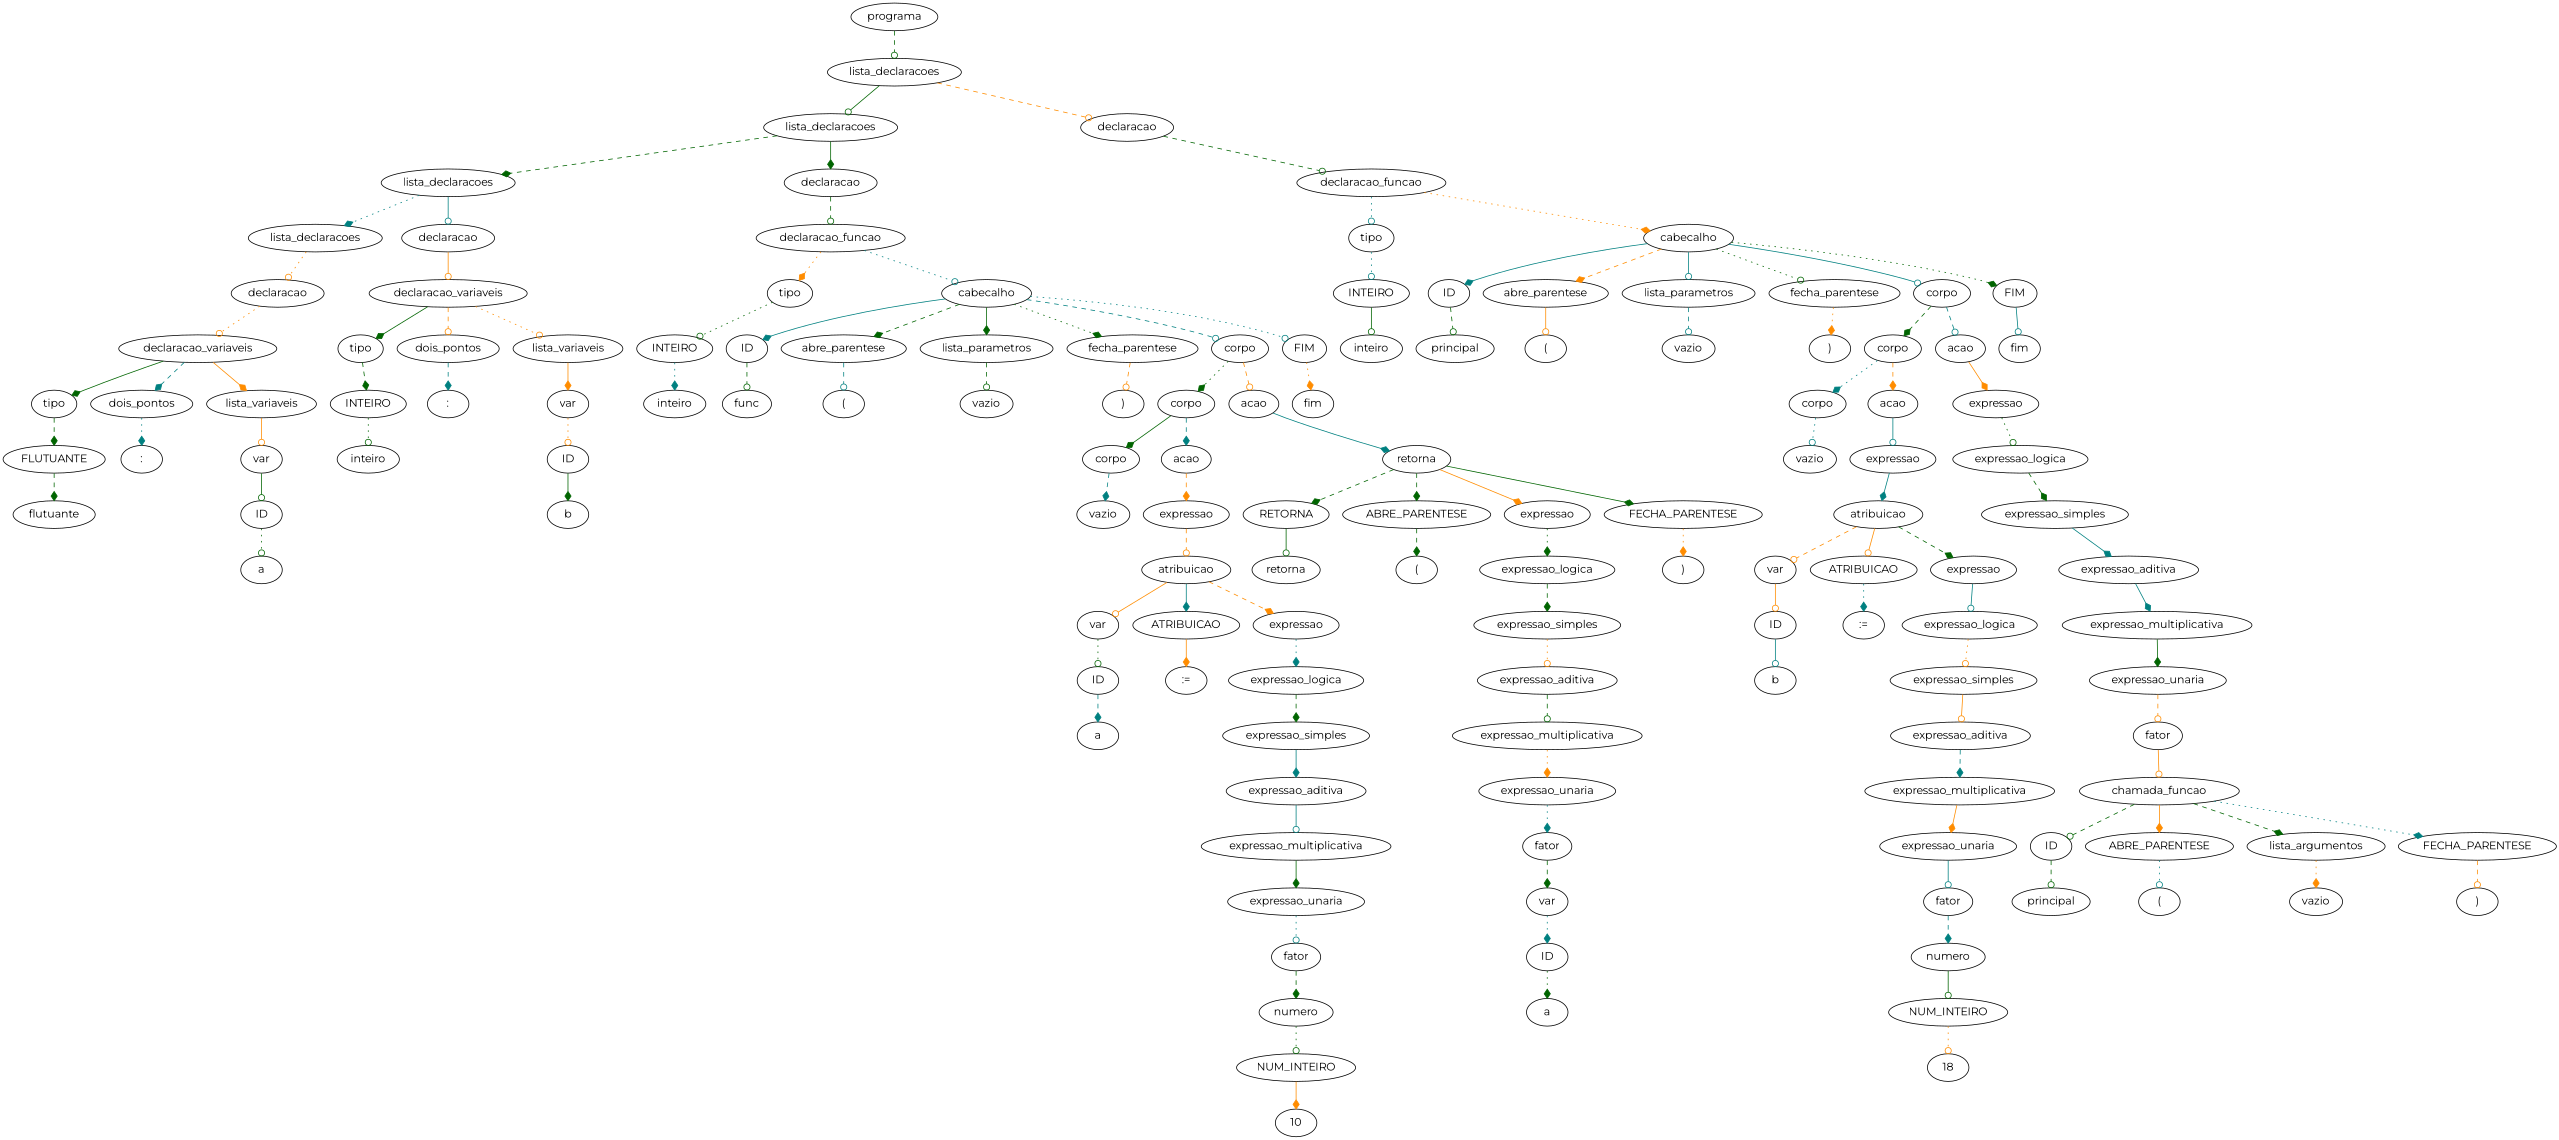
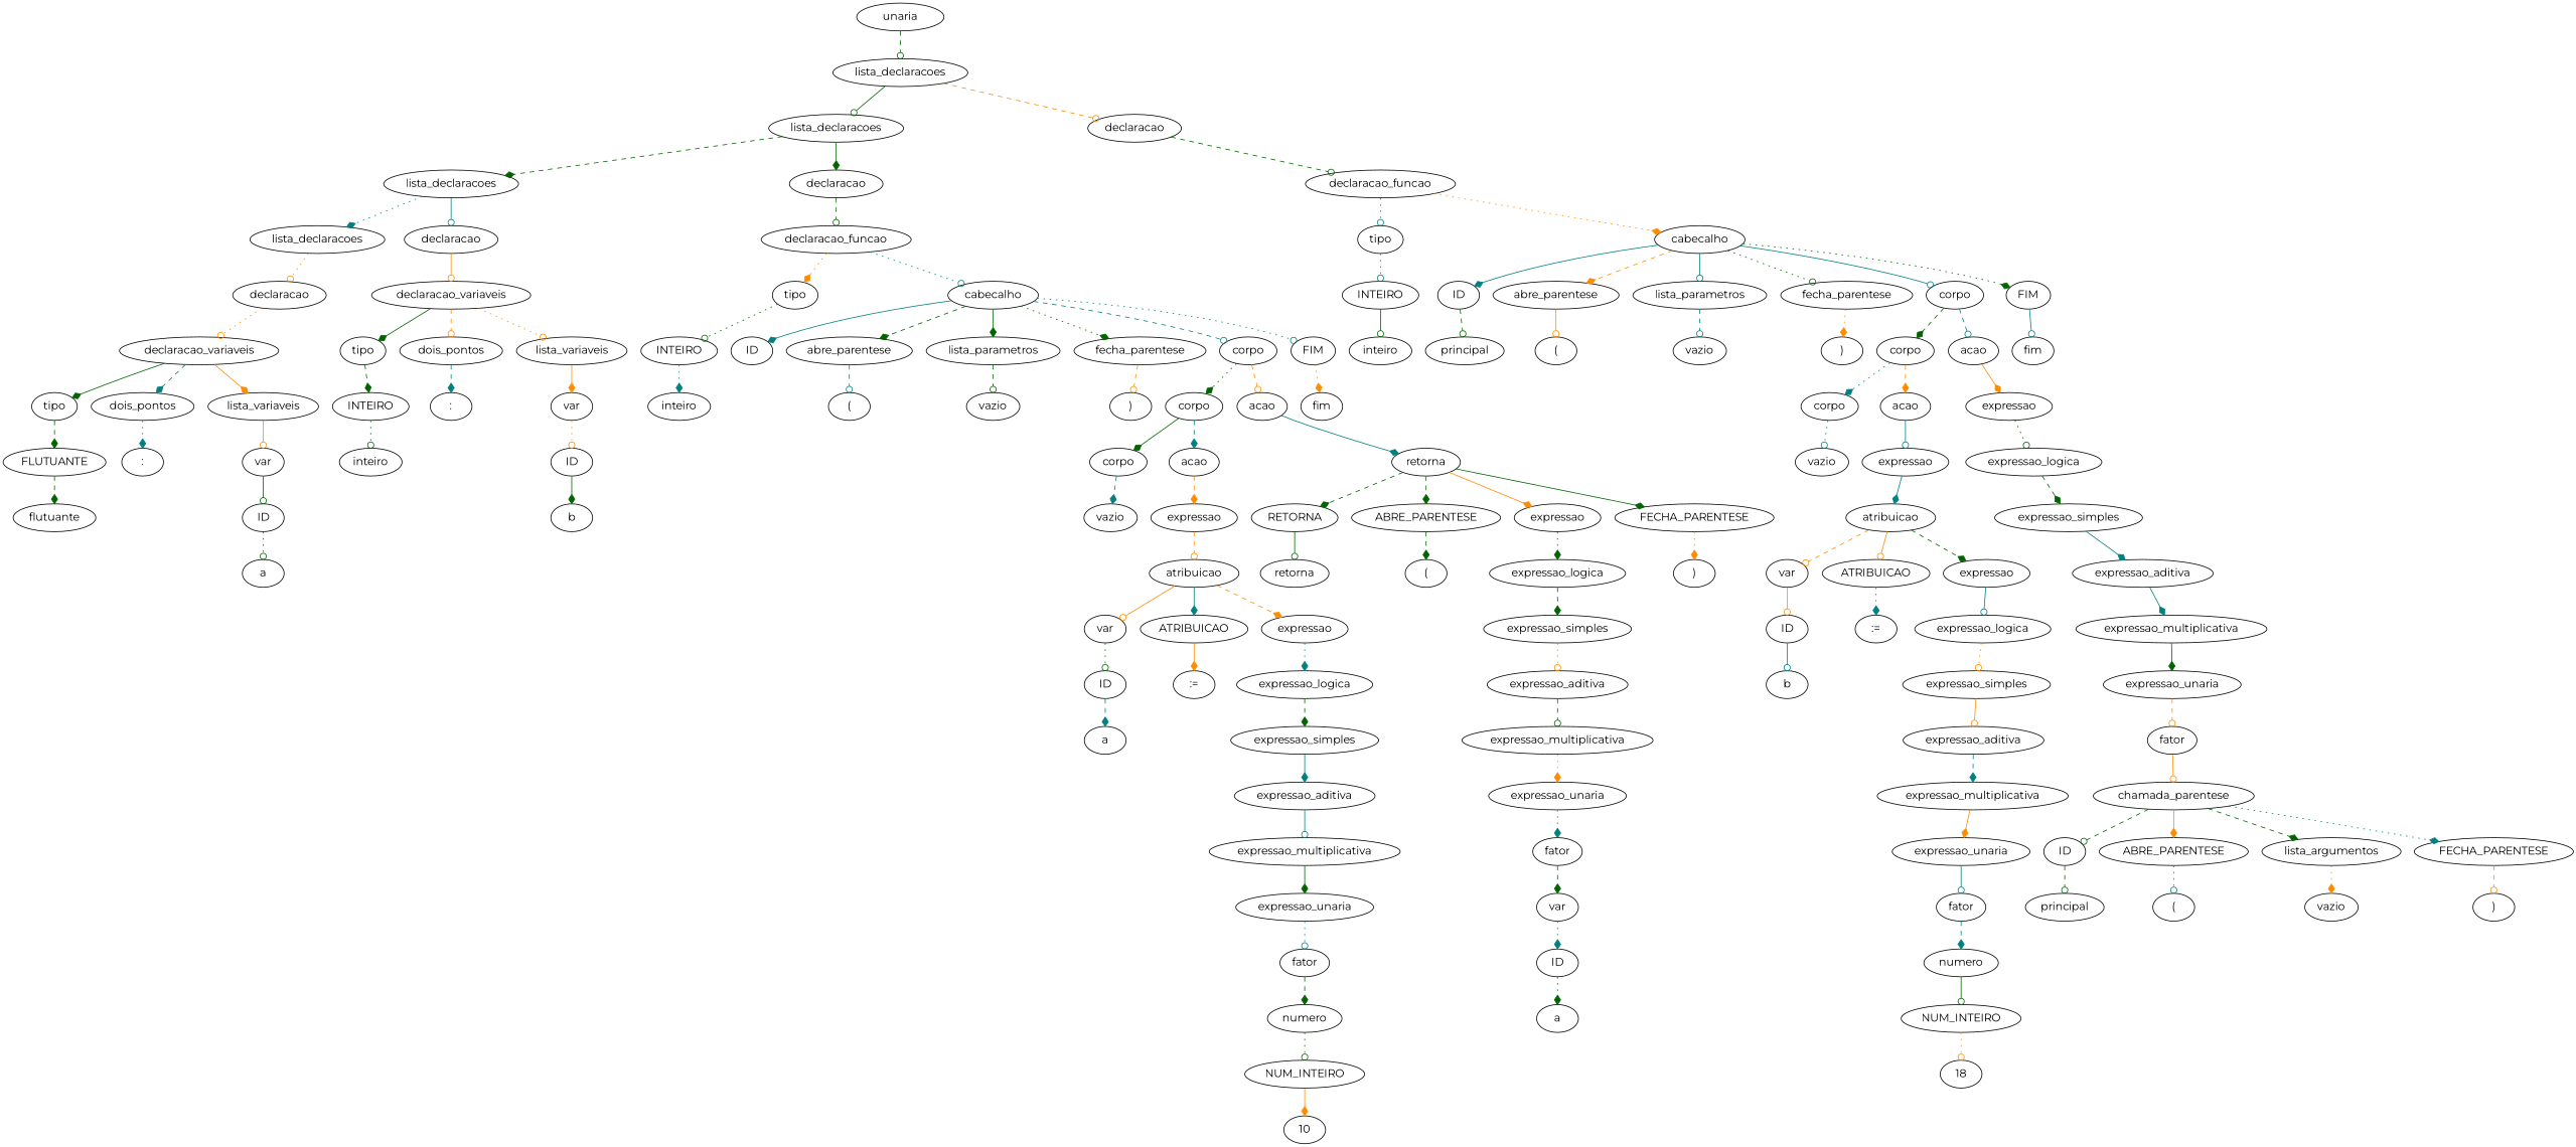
  digraph {
    fontname=Montserrat
    node [fontname=Montserrat]
    edge [arrowhead=diamond color=darkgreen fontname=Montserrat style=dashed]
-   n1 [label=programa]
+   n1 [label=unaria]
    n2 [label=lista_declaracoes]
    n3 [label=lista_declaracoes]
    n4 [label=declaracao]
    n5 [label=lista_declaracoes]
    n6 [label=declaracao]
    n7 [label=declaracao_funcao]
    n8 [label=lista_declaracoes]
    n9 [label=declaracao]
    n10 [label=declaracao_funcao]
    n11 [label=declaracao]
    n12 [label=declaracao_variaveis]
    n13 [label=declaracao_variaveis]
    n14 [label=tipo]
    n15 [label=dois_pontos]
    n16 [label=lista_variaveis]
    n17 [label=FLUTUANTE]
    n18 [label=":"]
    n19 [label=var]
    n20 [label=flutuante]
    n21 [label=ID]
    n22 [label=a]
    n23 [label=tipo]
    n24 [label=dois_pontos]
    n25 [label=lista_variaveis]
    n26 [label=INTEIRO]
    n27 [label=":"]
    n28 [label=var]
    n29 [label=inteiro]
    n30 [label=ID]
    n31 [label=b]
    n32 [label=tipo]
    n33 [label=cabecalho]
    n34 [label=INTEIRO]
    n35 [label=ID]
    n36 [label=abre_parentese]
    n37 [label=lista_parametros]
    n38 [label=fecha_parentese]
    n39 [label=corpo]
    n40 [label=FIM]
    n41 [label=inteiro]
-   n42 [label=func]
    n43 [label="("]
    n44 [label=vazio]
    n45 [label=")"]
    n46 [label=corpo]
    n47 [label=acao]
    n48 [label=fim]
    n49 [label=corpo]
    n50 [label=acao]
    n51 [label=retorna]
    n52 [label=vazio]
    n53 [label=expressao]
    n54 [label=atribuicao]
    n55 [label=var]
    n56 [label=ATRIBUICAO]
    n57 [label=expressao]
    n58 [label=ID]
    n59 [label=":="]
    n60 [label=expressao_logica]
    n61 [label=a]
    n62 [label=expressao_simples]
    n63 [label=expressao_aditiva]
    n64 [label=expressao_multiplicativa]
    n65 [label=expressao_unaria]
    n66 [label=fator]
    n67 [label=numero]
    n68 [label=NUM_INTEIRO]
    n69 [label=10]
    n70 [label=RETORNA]
    n71 [label=ABRE_PARENTESE]
    n72 [label=expressao]
    n73 [label=FECHA_PARENTESE]
    n74 [label=retorna]
    n75 [label="("]
    n76 [label=expressao_logica]
    n77 [label=")"]
    n78 [label=expressao_simples]
    n79 [label=expressao_aditiva]
    n80 [label=expressao_multiplicativa]
    n81 [label=expressao_unaria]
    n82 [label=fator]
    n83 [label=var]
    n84 [label=ID]
    n85 [label=a]
    n86 [label=tipo]
    n87 [label=cabecalho]
    n88 [label=INTEIRO]
    n89 [label=ID]
    n90 [label=abre_parentese]
    n91 [label=lista_parametros]
    n92 [label=fecha_parentese]
    n93 [label=corpo]
    n94 [label=FIM]
    n95 [label=inteiro]
    n96 [label=principal]
    n97 [label="("]
    n98 [label=vazio]
    n99 [label=")"]
    n100 [label=corpo]
    n101 [label=acao]
    n102 [label=fim]
    n103 [label=corpo]
    n104 [label=acao]
    n105 [label=expressao]
    n106 [label=vazio]
    n107 [label=expressao]
    n108 [label=atribuicao]
    n109 [label=var]
    n110 [label=ATRIBUICAO]
    n111 [label=expressao]
    n112 [label=ID]
    n113 [label=":="]
    n114 [label=expressao_logica]
    n115 [label=b]
    n116 [label=expressao_simples]
    n117 [label=expressao_aditiva]
    n118 [label=expressao_multiplicativa]
    n119 [label=expressao_unaria]
    n120 [label=fator]
    n121 [label=numero]
    n122 [label=NUM_INTEIRO]
    n123 [label=18]
    n124 [label=expressao_logica]
    n125 [label=expressao_simples]
    n126 [label=expressao_aditiva]
    n127 [label=expressao_multiplicativa]
    n128 [label=expressao_unaria]
    n129 [label=fator]
-   n130 [label=chamada_funcao]
+   n130 [label=chamada_parentese]
    n131 [label=ID]
    n132 [label=ABRE_PARENTESE]
    n133 [label=lista_argumentos]
    n134 [label=FECHA_PARENTESE]
    n135 [label=principal]
    n136 [label="("]
    n137 [label=vazio]
    n138 [label=")"]
    n1 -> n2 [arrowhead=odot]
    n2 -> n3 [arrowhead=odot style=solid]
    n2 -> n4 [arrowhead=odot color=darkorange]
    n3 -> n5
    n3 -> n6 [style=solid]
    n4 -> n7 [arrowhead=odot]
    n5 -> n8 [color=teal style=dotted]
    n5 -> n9 [arrowhead=odot color=teal style=solid]
    n6 -> n10 [arrowhead=odot]
    n7 -> n86 [arrowhead=odot color=teal style=dotted]
    n7 -> n87 [color=darkorange style=dotted]
    n8 -> n11 [arrowhead=odot color=darkorange style=dotted]
    n9 -> n12 [arrowhead=odot color=darkorange style=solid]
    n10 -> n32 [color=darkorange style=dotted]
    n10 -> n33 [arrowhead=odot color=teal style=dotted]
    n11 -> n13 [arrowhead=odot color=darkorange style=dotted]
    n12 -> n23 [style=solid]
    n12 -> n24 [arrowhead=odot color=darkorange]
    n12 -> n25 [arrowhead=odot color=darkorange style=dotted]
    n13 -> n14 [style=solid]
    n13 -> n15 [color=teal]
    n13 -> n16 [color=darkorange style=solid]
    n14 -> n17
    n15 -> n18 [color=teal style=dotted]
    n16 -> n19 [arrowhead=odot color=darkorange style=solid]
    n17 -> n20
    n19 -> n21 [arrowhead=odot style=solid]
    n21 -> n22 [arrowhead=odot style=dotted]
    n23 -> n26
    n24 -> n27 [color=teal]
    n25 -> n28 [color=darkorange style=solid]
    n26 -> n29 [arrowhead=odot style=dotted]
    n28 -> n30 [arrowhead=odot color=darkorange style=dotted]
    n30 -> n31 [style=solid]
    n32 -> n34 [arrowhead=odot style=dotted]
    n33 -> n35 [color=teal style=solid]
    n33 -> n36
    n33 -> n37 [style=solid]
    n33 -> n38 [style=dotted]
    n33 -> n39 [arrowhead=odot color=teal]
    n33 -> n40 [arrowhead=odot color=teal style=dotted]
    n34 -> n41 [color=teal style=dotted]
-   n35 -> n42 [arrowhead=odot]
    n36 -> n43 [arrowhead=odot color=teal]
    n37 -> n44 [arrowhead=odot]
    n38 -> n45 [arrowhead=odot color=darkorange]
    n39 -> n46 [style=dotted]
    n39 -> n47 [arrowhead=odot color=darkorange]
    n40 -> n48 [color=darkorange style=dotted]
    n46 -> n49 [style=solid]
    n46 -> n50 [color=teal]
    n47 -> n51 [color=teal style=solid]
    n49 -> n52 [color=teal]
    n50 -> n53 [color=darkorange]
    n51 -> n70
    n51 -> n71
    n51 -> n72 [color=darkorange style=solid]
    n51 -> n73 [style=solid]
    n53 -> n54 [arrowhead=odot color=darkorange]
    n54 -> n55 [arrowhead=odot color=darkorange style=solid]
    n54 -> n56 [color=teal style=solid]
    n54 -> n57 [color=darkorange]
    n55 -> n58 [arrowhead=odot style=dotted]
    n56 -> n59 [color=darkorange style=solid]
    n57 -> n60 [color=teal style=dotted]
    n58 -> n61 [color=teal]
    n60 -> n62
    n62 -> n63 [color=teal style=solid]
    n63 -> n64 [arrowhead=odot color=teal style=solid]
    n64 -> n65 [style=solid]
    n65 -> n66 [arrowhead=odot color=teal style=dotted]
    n66 -> n67
    n67 -> n68 [arrowhead=odot style=dotted]
    n68 -> n69 [color=darkorange style=solid]
    n70 -> n74 [arrowhead=odot style=solid]
    n71 -> n75
    n72 -> n76 [style=dotted]
    n73 -> n77 [color=darkorange style=dotted]
    n76 -> n78
    n78 -> n79 [arrowhead=odot color=darkorange style=dotted]
    n79 -> n80 [arrowhead=odot]
    n80 -> n81 [color=darkorange style=dotted]
    n81 -> n82 [color=teal style=dotted]
    n82 -> n83
    n83 -> n84 [color=teal style=dotted]
    n84 -> n85 [style=dotted]
    n86 -> n88 [arrowhead=odot color=teal style=dotted]
    n87 -> n89 [color=teal style=solid]
    n87 -> n90 [color=darkorange]
    n87 -> n91 [arrowhead=odot color=teal style=solid]
    n87 -> n92 [arrowhead=odot style=dotted]
    n87 -> n93 [arrowhead=odot color=teal style=solid]
    n87 -> n94 [style=dotted]
    n88 -> n95 [arrowhead=odot style=solid]
    n89 -> n96 [arrowhead=odot]
    n90 -> n97 [arrowhead=odot color=darkorange style=solid]
    n91 -> n98 [arrowhead=odot color=teal]
    n92 -> n99 [color=darkorange style=dotted]
    n93 -> n100
    n93 -> n101 [arrowhead=odot color=teal]
    n94 -> n102 [arrowhead=odot color=teal style=solid]
    n100 -> n103 [color=teal style=dotted]
    n100 -> n104 [color=darkorange]
    n101 -> n105 [color=darkorange style=solid]
    n103 -> n106 [arrowhead=odot color=teal style=dotted]
    n104 -> n107 [arrowhead=odot color=teal style=solid]
    n105 -> n124 [arrowhead=odot style=dotted]
    n107 -> n108 [color=teal style=solid]
    n108 -> n109 [arrowhead=odot color=darkorange]
    n108 -> n110 [arrowhead=odot color=darkorange style=solid]
    n108 -> n111
    n109 -> n112 [arrowhead=odot color=darkorange style=solid]
    n110 -> n113 [color=teal style=dotted]
    n111 -> n114 [arrowhead=odot color=teal style=solid]
    n112 -> n115 [arrowhead=odot color=teal style=solid]
    n114 -> n116 [arrowhead=odot color=darkorange style=dotted]
    n116 -> n117 [arrowhead=odot color=darkorange style=solid]
    n117 -> n118 [color=teal]
    n118 -> n119 [color=darkorange style=solid]
    n119 -> n120 [arrowhead=odot color=teal style=solid]
    n120 -> n121 [color=teal]
    n121 -> n122 [arrowhead=odot style=solid]
    n122 -> n123 [arrowhead=odot color=darkorange style=dotted]
    n124 -> n125
    n125 -> n126 [color=teal style=solid]
    n126 -> n127 [color=teal style=solid]
    n127 -> n128 [style=solid]
    n128 -> n129 [arrowhead=odot color=darkorange]
    n129 -> n130 [arrowhead=odot color=darkorange style=solid]
    n130 -> n131 [arrowhead=odot]
    n130 -> n132 [color=darkorange style=solid]
    n130 -> n133
    n130 -> n134 [color=teal style=dotted]
    n131 -> n135 [arrowhead=odot]
    n132 -> n136 [arrowhead=odot color=teal style=dotted]
    n133 -> n137 [color=darkorange style=dotted]
    n134 -> n138 [arrowhead=odot color=darkorange]
  }
